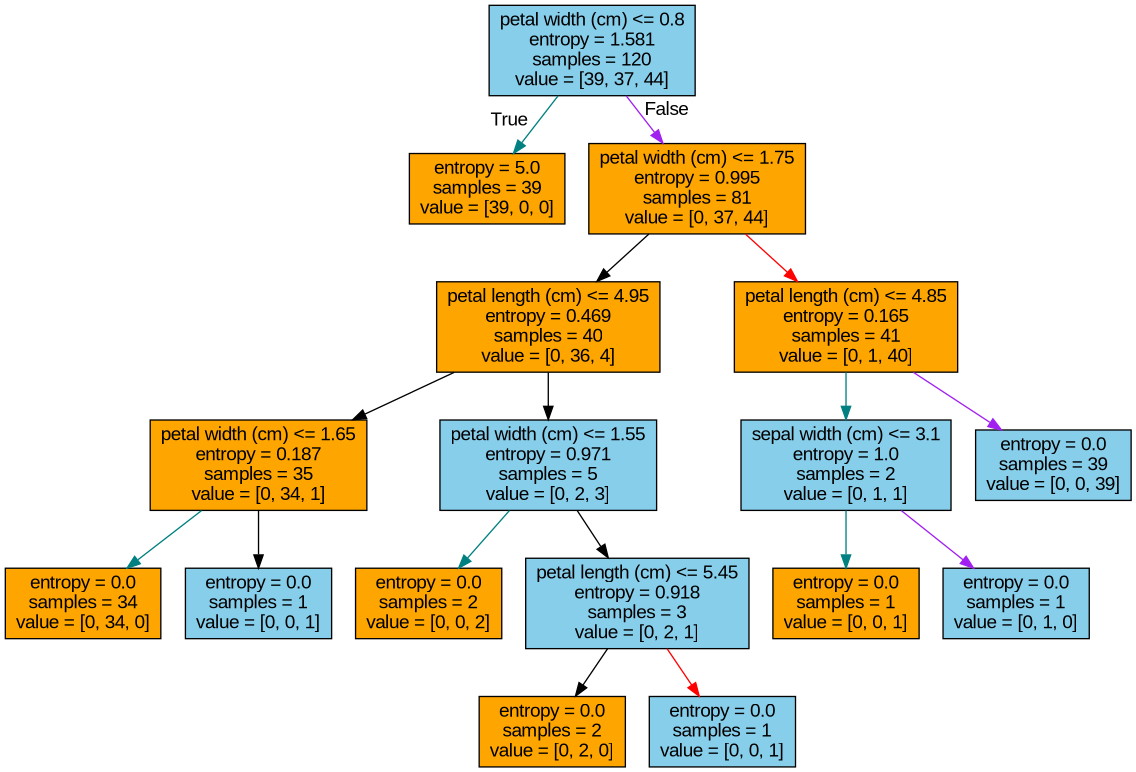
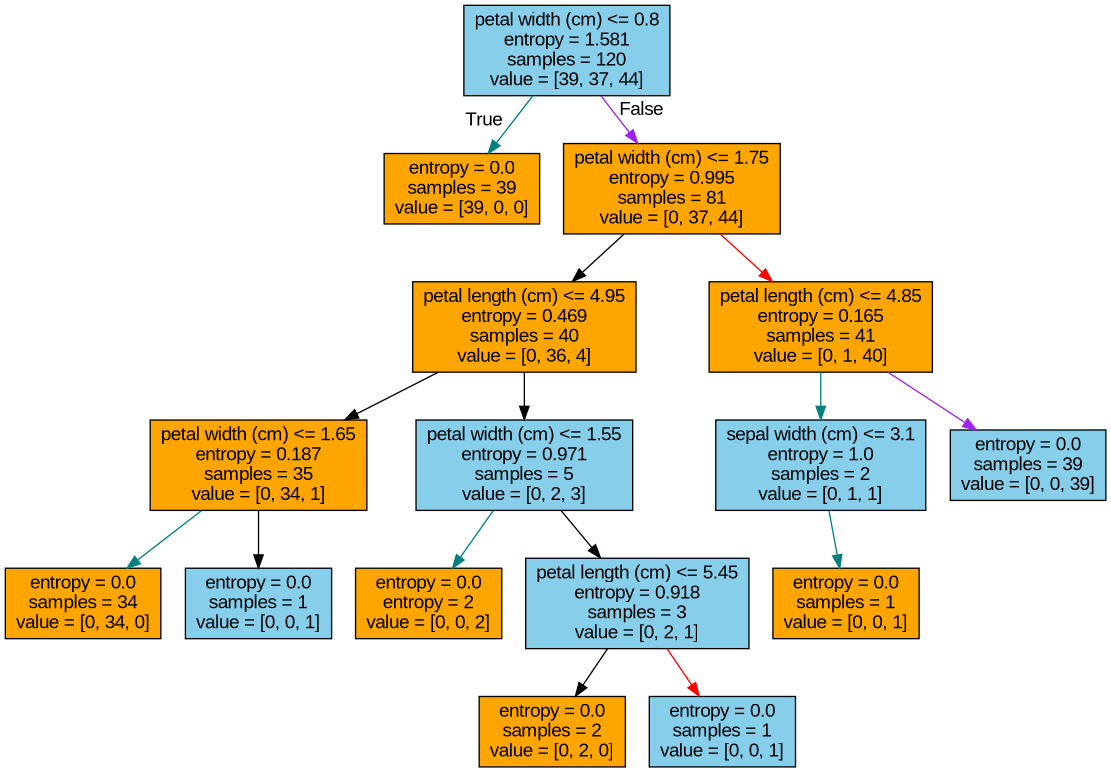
  digraph {
    fontname="Liberation Sans"
    node [color=black fillcolor=orange fontname="Liberation Sans" shape=box style=filled]
    edge [color=black fontname="Liberation Sans"]
    n1 [fillcolor=skyblue label="petal width (cm) <= 0.8\nentropy = 1.581\nsamples = 120\nvalue = [39, 37, 44]"]
-   n2 [label="entropy = 5.0\nsamples = 39\nvalue = [39, 0, 0]"]
+   n2 [label="entropy = 0.0\nsamples = 39\nvalue = [39, 0, 0]"]
    n3 [label="petal width (cm) <= 1.75\nentropy = 0.995\nsamples = 81\nvalue = [0, 37, 44]"]
    n4 [label="petal length (cm) <= 4.95\nentropy = 0.469\nsamples = 40\nvalue = [0, 36, 4]"]
    n5 [label="petal length (cm) <= 4.85\nentropy = 0.165\nsamples = 41\nvalue = [0, 1, 40]"]
    n6 [label="petal width (cm) <= 1.65\nentropy = 0.187\nsamples = 35\nvalue = [0, 34, 1]"]
    n7 [fillcolor=skyblue label="petal width (cm) <= 1.55\nentropy = 0.971\nsamples = 5\nvalue = [0, 2, 3]"]
    n8 [fillcolor=skyblue label="sepal width (cm) <= 3.1\nentropy = 1.0\nsamples = 2\nvalue = [0, 1, 1]"]
    n9 [fillcolor=skyblue label="entropy = 0.0\nsamples = 39\nvalue = [0, 0, 39]"]
    n10 [label="entropy = 0.0\nsamples = 34\nvalue = [0, 34, 0]"]
    n11 [fillcolor=skyblue label="entropy = 0.0\nsamples = 1\nvalue = [0, 0, 1]"]
-   n12 [label="entropy = 0.0\nsamples = 2\nvalue = [0, 0, 2]"]
+   n12 [label="entropy = 0.0\nentropy = 2\nvalue = [0, 0, 2]"]
    n13 [fillcolor=skyblue label="petal length (cm) <= 5.45\nentropy = 0.918\nsamples = 3\nvalue = [0, 2, 1]"]
    n14 [label="entropy = 0.0\nsamples = 2\nvalue = [0, 2, 0]"]
    n15 [fillcolor=skyblue label="entropy = 0.0\nsamples = 1\nvalue = [0, 0, 1]"]
    n16 [label="entropy = 0.0\nsamples = 1\nvalue = [0, 0, 1]"]
-   n17 [fillcolor=skyblue label="entropy = 0.0\nsamples = 1\nvalue = [0, 1, 0]"]
    n1 -> n2 [color=teal headlabel=True labelangle=45 labeldistance=2.5]
    n1 -> n3 [color=purple headlabel=False labelangle=-45 labeldistance=2.5]
    n3 -> n4
    n3 -> n5 [color=red]
    n4 -> n6
    n4 -> n7
    n5 -> n8 [color=teal]
    n5 -> n9 [color=purple]
    n6 -> n10 [color=teal]
    n6 -> n11
    n7 -> n12 [color=teal]
    n7 -> n13
    n8 -> n16 [color=teal]
-   n8 -> n17 [color=purple]
    n13 -> n14
    n13 -> n15 [color=red]
  }
